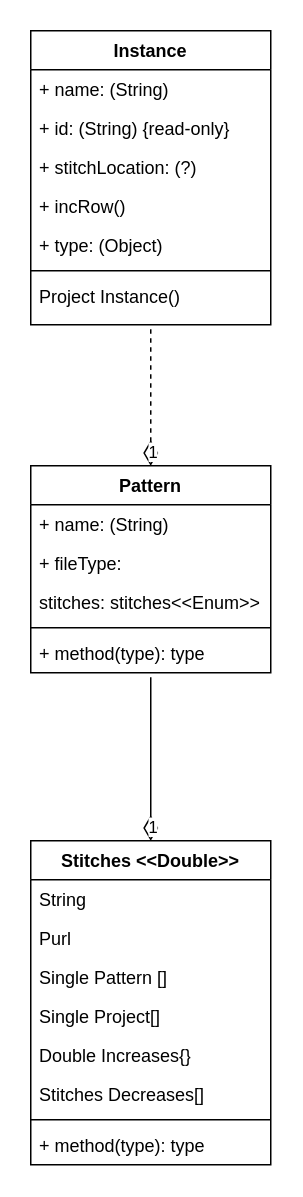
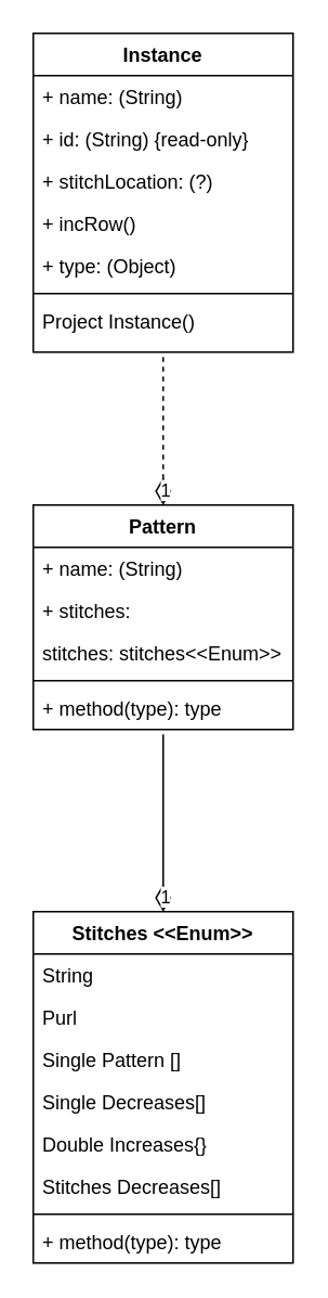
  <mxCell id="0" />
  <mxCell id="1" parent="0" />
  <mxCell id="2" value="Instance" style="swimlane;fontStyle=1;align=center;verticalAlign=top;childLayout=stackLayout;horizontal=1;startSize=26;horizontalStack=0;resizeParent=1;resizeParentMax=0;resizeLast=0;collapsible=1;marginBottom=0;whiteSpace=wrap;html=1;" vertex="1" parent="1"><mxGeometry x="20" y="20" width="160" height="196" as="geometry" /></mxCell>
  <mxCell id="3" value="+ name: (String)" style="text;strokeColor=none;fillColor=none;align=left;verticalAlign=top;spacingLeft=4;spacingRight=4;overflow=hidden;rotatable=0;points=[[0,0.5],[1,0.5]];portConstraint=eastwest;whiteSpace=wrap;html=1;" vertex="1" parent="2"><mxGeometry y="26" width="160" height="26" as="geometry" /></mxCell>
  <mxCell id="4" value="+ id: (String) {read-only}" style="text;strokeColor=none;fillColor=none;align=left;verticalAlign=top;spacingLeft=4;spacingRight=4;overflow=hidden;rotatable=0;points=[[0,0.5],[1,0.5]];portConstraint=eastwest;whiteSpace=wrap;html=1;" vertex="1" parent="2"><mxGeometry y="52" width="160" height="26" as="geometry" /></mxCell>
  <mxCell id="5" value="+ stitchLocation: (?)" style="text;strokeColor=none;fillColor=none;align=left;verticalAlign=top;spacingLeft=4;spacingRight=4;overflow=hidden;rotatable=0;points=[[0,0.5],[1,0.5]];portConstraint=eastwest;whiteSpace=wrap;html=1;" vertex="1" parent="2"><mxGeometry y="78" width="160" height="26" as="geometry" /></mxCell>
  <mxCell id="6" value="+ incRow()" style="text;strokeColor=none;fillColor=none;align=left;verticalAlign=top;spacingLeft=4;spacingRight=4;overflow=hidden;rotatable=0;points=[[0,0.5],[1,0.5]];portConstraint=eastwest;whiteSpace=wrap;html=1;" vertex="1" parent="2"><mxGeometry y="104" width="160" height="26" as="geometry" /></mxCell>
  <mxCell id="7" value="+ type: (Object)" style="text;strokeColor=none;fillColor=none;align=left;verticalAlign=top;spacingLeft=4;spacingRight=4;overflow=hidden;rotatable=0;points=[[0,0.5],[1,0.5]];portConstraint=eastwest;whiteSpace=wrap;html=1;" vertex="1" parent="2"><mxGeometry y="130" width="160" height="26" as="geometry" /></mxCell>
  <mxCell id="8" value="" style="line;strokeWidth=1;fillColor=none;align=left;verticalAlign=middle;spacingTop=-1;spacingLeft=3;spacingRight=3;rotatable=0;labelPosition=right;points=[];portConstraint=eastwest;strokeColor=inherit;" vertex="1" parent="2"><mxGeometry y="156" width="160" height="8" as="geometry" /></mxCell>
  <mxCell id="9" value="Project Instance()" style="text;strokeColor=none;fillColor=none;align=left;verticalAlign=top;spacingLeft=4;spacingRight=4;overflow=hidden;rotatable=0;points=[[0,0.5],[1,0.5]];portConstraint=eastwest;whiteSpace=wrap;html=1;" vertex="1" parent="2"><mxGeometry y="164" width="160" height="32" as="geometry" /></mxCell>
  <mxCell id="10" value="Pattern" style="swimlane;fontStyle=1;align=center;verticalAlign=top;childLayout=stackLayout;horizontal=1;startSize=26;horizontalStack=0;resizeParent=1;resizeParentMax=0;resizeLast=0;collapsible=1;marginBottom=0;whiteSpace=wrap;html=1;" vertex="1" parent="1"><mxGeometry x="20" y="310" width="160" height="138" as="geometry" /></mxCell>
  <mxCell id="11" value="+ name: (String)" style="text;strokeColor=none;fillColor=none;align=left;verticalAlign=top;spacingLeft=4;spacingRight=4;overflow=hidden;rotatable=0;points=[[0,0.5],[1,0.5]];portConstraint=eastwest;whiteSpace=wrap;html=1;" vertex="1" parent="10"><mxGeometry y="26" width="160" height="26" as="geometry" /></mxCell>
- <mxCell id="12" value="+ fileType: " style="text;strokeColor=none;fillColor=none;align=left;verticalAlign=top;spacingLeft=4;spacingRight=4;overflow=hidden;rotatable=0;points=[[0,0.5],[1,0.5]];portConstraint=eastwest;whiteSpace=wrap;html=1;" vertex="1" parent="10"><mxGeometry y="52" width="160" height="26" as="geometry" /></mxCell>
+ <mxCell id="12" value="+ stitches: " style="text;strokeColor=none;fillColor=none;align=left;verticalAlign=top;spacingLeft=4;spacingRight=4;overflow=hidden;rotatable=0;points=[[0,0.5],[1,0.5]];portConstraint=eastwest;whiteSpace=wrap;html=1;" vertex="1" parent="10"><mxGeometry y="52" width="160" height="26" as="geometry" /></mxCell>
  <mxCell id="13" value="stitches: stitches&amp;lt;&amp;lt;Enum&amp;gt;&amp;gt;" style="text;strokeColor=none;fillColor=none;align=left;verticalAlign=top;spacingLeft=4;spacingRight=4;overflow=hidden;rotatable=0;points=[[0,0.5],[1,0.5]];portConstraint=eastwest;whiteSpace=wrap;html=1;" vertex="1" parent="10"><mxGeometry y="78" width="160" height="26" as="geometry" /></mxCell>
  <mxCell id="14" value="" style="line;strokeWidth=1;fillColor=none;align=left;verticalAlign=middle;spacingTop=-1;spacingLeft=3;spacingRight=3;rotatable=0;labelPosition=right;points=[];portConstraint=eastwest;strokeColor=inherit;" vertex="1" parent="10"><mxGeometry y="104" width="160" height="8" as="geometry" /></mxCell>
  <mxCell id="15" value="+ method(type): type" style="text;strokeColor=none;fillColor=none;align=left;verticalAlign=top;spacingLeft=4;spacingRight=4;overflow=hidden;rotatable=0;points=[[0,0.5],[1,0.5]];portConstraint=eastwest;whiteSpace=wrap;html=1;" vertex="1" parent="10"><mxGeometry y="112" width="160" height="26" as="geometry" /></mxCell>
  <mxCell id="16" value="1" style="endArrow=none;html=1;endSize=12;startArrow=diamondThin;startSize=14;startFill=0;align=left;verticalAlign=bottom;rounded=0;entryX=0.5;entryY=1.094;entryDx=0;entryDy=0;entryPerimeter=0;exitX=0.5;exitY=0;exitDx=0;exitDy=0;endFill=0;dashed=1;" edge="1" parent="1" source="10" target="9"><mxGeometry x="-1" y="3" relative="1" as="geometry"><mxPoint x="15" y="280" as="sourcePoint" /><mxPoint x="175" y="280" as="targetPoint" /></mxGeometry></mxCell>
- <mxCell id="17" value="Stitches &amp;lt;&amp;lt;Double&amp;gt;&amp;gt;" style="swimlane;fontStyle=1;align=center;verticalAlign=top;childLayout=stackLayout;horizontal=1;startSize=26;horizontalStack=0;resizeParent=1;resizeParentMax=0;resizeLast=0;collapsible=1;marginBottom=0;whiteSpace=wrap;html=1;" vertex="1" parent="1"><mxGeometry x="20" y="560" width="160" height="216" as="geometry" /></mxCell>
+ <mxCell id="17" value="Stitches &amp;lt;&amp;lt;Enum&amp;gt;&amp;gt;" style="swimlane;fontStyle=1;align=center;verticalAlign=top;childLayout=stackLayout;horizontal=1;startSize=26;horizontalStack=0;resizeParent=1;resizeParentMax=0;resizeLast=0;collapsible=1;marginBottom=0;whiteSpace=wrap;html=1;" vertex="1" parent="1"><mxGeometry x="20" y="560" width="160" height="216" as="geometry" /></mxCell>
  <mxCell id="18" value="String" style="text;strokeColor=none;fillColor=none;align=left;verticalAlign=top;spacingLeft=4;spacingRight=4;overflow=hidden;rotatable=0;points=[[0,0.5],[1,0.5]];portConstraint=eastwest;whiteSpace=wrap;html=1;" vertex="1" parent="17"><mxGeometry y="26" width="160" height="26" as="geometry" /></mxCell>
  <mxCell id="19" value="Purl" style="text;strokeColor=none;fillColor=none;align=left;verticalAlign=top;spacingLeft=4;spacingRight=4;overflow=hidden;rotatable=0;points=[[0,0.5],[1,0.5]];portConstraint=eastwest;whiteSpace=wrap;html=1;" vertex="1" parent="17"><mxGeometry y="52" width="160" height="26" as="geometry" /></mxCell>
  <mxCell id="20" value="Single Pattern []" style="text;strokeColor=none;fillColor=none;align=left;verticalAlign=top;spacingLeft=4;spacingRight=4;overflow=hidden;rotatable=0;points=[[0,0.5],[1,0.5]];portConstraint=eastwest;whiteSpace=wrap;html=1;" vertex="1" parent="17"><mxGeometry y="78" width="160" height="26" as="geometry" /></mxCell>
- <mxCell id="21" value="Single Project[]" style="text;strokeColor=none;fillColor=none;align=left;verticalAlign=top;spacingLeft=4;spacingRight=4;overflow=hidden;rotatable=0;points=[[0,0.5],[1,0.5]];portConstraint=eastwest;whiteSpace=wrap;html=1;" vertex="1" parent="17"><mxGeometry y="104" width="160" height="26" as="geometry" /></mxCell>
+ <mxCell id="21" value="Single Decreases[]" style="text;strokeColor=none;fillColor=none;align=left;verticalAlign=top;spacingLeft=4;spacingRight=4;overflow=hidden;rotatable=0;points=[[0,0.5],[1,0.5]];portConstraint=eastwest;whiteSpace=wrap;html=1;" vertex="1" parent="17"><mxGeometry y="104" width="160" height="26" as="geometry" /></mxCell>
  <mxCell id="22" value="Double Increases{}" style="text;strokeColor=none;fillColor=none;align=left;verticalAlign=top;spacingLeft=4;spacingRight=4;overflow=hidden;rotatable=0;points=[[0,0.5],[1,0.5]];portConstraint=eastwest;whiteSpace=wrap;html=1;" vertex="1" parent="17"><mxGeometry y="130" width="160" height="26" as="geometry" /></mxCell>
  <mxCell id="23" value="Stitches Decreases[]" style="text;strokeColor=none;fillColor=none;align=left;verticalAlign=top;spacingLeft=4;spacingRight=4;overflow=hidden;rotatable=0;points=[[0,0.5],[1,0.5]];portConstraint=eastwest;whiteSpace=wrap;html=1;" vertex="1" parent="17"><mxGeometry y="156" width="160" height="26" as="geometry" /></mxCell>
  <mxCell id="24" value="" style="line;strokeWidth=1;fillColor=none;align=left;verticalAlign=middle;spacingTop=-1;spacingLeft=3;spacingRight=3;rotatable=0;labelPosition=right;points=[];portConstraint=eastwest;strokeColor=inherit;" vertex="1" parent="17"><mxGeometry y="182" width="160" height="8" as="geometry" /></mxCell>
  <mxCell id="25" value="+ method(type): type" style="text;strokeColor=none;fillColor=none;align=left;verticalAlign=top;spacingLeft=4;spacingRight=4;overflow=hidden;rotatable=0;points=[[0,0.5],[1,0.5]];portConstraint=eastwest;whiteSpace=wrap;html=1;" vertex="1" parent="17"><mxGeometry y="190" width="160" height="26" as="geometry" /></mxCell>
  <mxCell id="26" value="1" style="endArrow=none;html=1;endSize=12;startArrow=diamondThin;startSize=14;startFill=0;align=left;verticalAlign=bottom;rounded=0;exitX=0.5;exitY=0;exitDx=0;exitDy=0;entryX=0.5;entryY=1.115;entryDx=0;entryDy=0;entryPerimeter=0;endFill=0;" edge="1" parent="1" source="17" target="15"><mxGeometry x="-1" y="3" relative="1" as="geometry"><mxPoint x="100" y="551" as="sourcePoint" /><mxPoint x="100" y="460" as="targetPoint" /></mxGeometry></mxCell>
